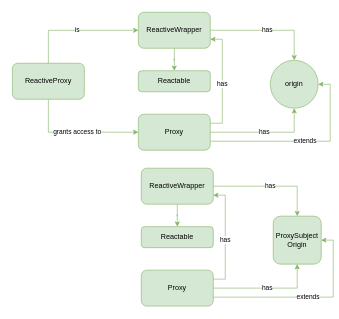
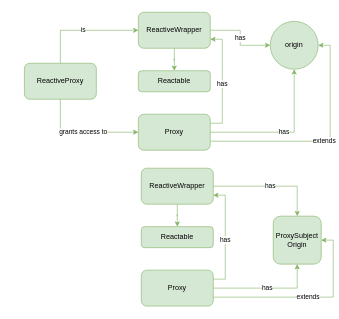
  <mxCell id="0" />
  <mxCell id="1" parent="0" />
- <mxCell id="2" value="origin" style="ellipse;whiteSpace=wrap;html=1;aspect=fixed;fillColor=#d5e8d4;strokeColor=#82b366;" vertex="1" parent="1"><mxGeometry x="450" y="100" width="80" height="80" as="geometry" /></mxCell>
+ <mxCell id="2" value="origin" style="ellipse;whiteSpace=wrap;html=1;aspect=fixed;fillColor=#d5e8d4;strokeColor=#82b366;" vertex="1" parent="1"><mxGeometry x="450" y="35" width="80" height="80" as="geometry" /></mxCell>
  <mxCell id="3" value="has" style="edgeStyle=orthogonalEdgeStyle;rounded=0;orthogonalLoop=1;jettySize=auto;html=1;exitX=1;exitY=0.5;exitDx=0;exitDy=0;fillColor=#d5e8d4;strokeColor=#82b366;" edge="1" parent="1" source="5" target="2"><mxGeometry relative="1" as="geometry" /></mxCell>
  <mxCell id="4" style="edgeStyle=orthogonalEdgeStyle;rounded=0;orthogonalLoop=1;jettySize=auto;html=1;exitX=0.5;exitY=1;exitDx=0;exitDy=0;fillColor=#d5e8d4;strokeColor=#82b366;" edge="1" parent="1" source="5" target="13"><mxGeometry relative="1" as="geometry" /></mxCell>
  <mxCell id="5" value="ReactiveWrapper" style="rounded=1;whiteSpace=wrap;html=1;fillColor=#d5e8d4;strokeColor=#82b366;" vertex="1" parent="1"><mxGeometry x="230" y="20" width="120" height="60" as="geometry" /></mxCell>
  <mxCell id="6" value="has" style="edgeStyle=orthogonalEdgeStyle;rounded=0;orthogonalLoop=1;jettySize=auto;html=1;exitX=1;exitY=0.5;exitDx=0;exitDy=0;fillColor=#d5e8d4;strokeColor=#82b366;" edge="1" parent="1" source="9" target="2"><mxGeometry relative="1" as="geometry" /></mxCell>
  <mxCell id="7" value="has" style="edgeStyle=orthogonalEdgeStyle;rounded=0;orthogonalLoop=1;jettySize=auto;html=1;exitX=1;exitY=0.25;exitDx=0;exitDy=0;entryX=1;entryY=0.75;entryDx=0;entryDy=0;fillColor=#d5e8d4;strokeColor=#82b366;" edge="1" parent="1" source="9" target="5"><mxGeometry x="-0.056" relative="1" as="geometry"><mxPoint as="offset" /></mxGeometry></mxCell>
  <mxCell id="8" value="extends" style="edgeStyle=orthogonalEdgeStyle;rounded=0;orthogonalLoop=1;jettySize=auto;html=1;exitX=1;exitY=0.75;exitDx=0;exitDy=0;entryX=1;entryY=0.5;entryDx=0;entryDy=0;fillColor=#d5e8d4;strokeColor=#82b366;" edge="1" parent="1" source="9" target="2"><mxGeometry relative="1" as="geometry" /></mxCell>
  <mxCell id="9" value="Proxy" style="rounded=1;whiteSpace=wrap;html=1;fillColor=#d5e8d4;strokeColor=#82b366;" vertex="1" parent="1"><mxGeometry x="230" y="190" width="120" height="60" as="geometry" /></mxCell>
  <mxCell id="10" value="grants access to" style="edgeStyle=orthogonalEdgeStyle;rounded=0;orthogonalLoop=1;jettySize=auto;html=1;exitX=0.5;exitY=1;exitDx=0;exitDy=0;entryX=0;entryY=0.5;entryDx=0;entryDy=0;fillColor=#d5e8d4;strokeColor=#82b366;" edge="1" parent="1" source="12" target="9"><mxGeometry relative="1" as="geometry" /></mxCell>
  <mxCell id="11" value="is" style="edgeStyle=orthogonalEdgeStyle;rounded=0;orthogonalLoop=1;jettySize=auto;html=1;exitX=0.5;exitY=0;exitDx=0;exitDy=0;entryX=0;entryY=0.5;entryDx=0;entryDy=0;fillColor=#d5e8d4;strokeColor=#82b366;" edge="1" parent="1" source="12" target="5"><mxGeometry relative="1" as="geometry" /></mxCell>
- <mxCell id="12" value="ReactiveProxy" style="rounded=1;whiteSpace=wrap;html=1;fillColor=#d5e8d4;strokeColor=#82b366;" vertex="1" parent="1"><mxGeometry x="20" y="105" width="120" height="60" as="geometry" /></mxCell>
+ <mxCell id="12" value="ReactiveProxy" style="rounded=1;whiteSpace=wrap;html=1;fillColor=#d5e8d4;strokeColor=#82b366;" vertex="1" parent="1"><mxGeometry x="40" y="105" width="120" height="60" as="geometry" /></mxCell>
  <mxCell id="13" value="Reactable" style="rounded=1;whiteSpace=wrap;html=1;fillColor=#d5e8d4;strokeColor=#82b366;" vertex="1" parent="1"><mxGeometry x="230" y="117.5" width="120" height="35" as="geometry" /></mxCell>
  <mxCell id="14" value="ProxySubject&lt;br&gt;Origin" style="whiteSpace=wrap;html=1;aspect=fixed;fillColor=#d5e8d4;strokeColor=#82b366;rounded=1;" vertex="1" parent="1"><mxGeometry x="455" y="360" width="80" height="80" as="geometry" /></mxCell>
  <mxCell id="15" value="has" style="edgeStyle=orthogonalEdgeStyle;rounded=0;orthogonalLoop=1;jettySize=auto;html=1;exitX=1;exitY=0.5;exitDx=0;exitDy=0;fillColor=#d5e8d4;strokeColor=#82b366;" edge="1" source="17" target="14" parent="1"><mxGeometry relative="1" as="geometry" /></mxCell>
  <mxCell id="16" style="edgeStyle=orthogonalEdgeStyle;rounded=0;orthogonalLoop=1;jettySize=auto;html=1;exitX=0.5;exitY=1;exitDx=0;exitDy=0;fillColor=#d5e8d4;strokeColor=#82b366;" edge="1" source="17" target="22" parent="1"><mxGeometry relative="1" as="geometry" /></mxCell>
  <mxCell id="17" value="ReactiveWrapper" style="rounded=1;whiteSpace=wrap;html=1;fillColor=#d5e8d4;strokeColor=#82b366;" vertex="1" parent="1"><mxGeometry x="235" y="280" width="120" height="60" as="geometry" /></mxCell>
  <mxCell id="18" value="has" style="edgeStyle=orthogonalEdgeStyle;rounded=0;orthogonalLoop=1;jettySize=auto;html=1;exitX=1;exitY=0.5;exitDx=0;exitDy=0;fillColor=#d5e8d4;strokeColor=#82b366;" edge="1" source="21" target="14" parent="1"><mxGeometry relative="1" as="geometry" /></mxCell>
  <mxCell id="19" value="has" style="edgeStyle=orthogonalEdgeStyle;rounded=0;orthogonalLoop=1;jettySize=auto;html=1;exitX=1;exitY=0.25;exitDx=0;exitDy=0;entryX=1;entryY=0.75;entryDx=0;entryDy=0;fillColor=#d5e8d4;strokeColor=#82b366;" edge="1" source="21" target="17" parent="1"><mxGeometry x="-0.056" relative="1" as="geometry"><mxPoint as="offset" /></mxGeometry></mxCell>
  <mxCell id="20" value="extends" style="edgeStyle=orthogonalEdgeStyle;rounded=0;orthogonalLoop=1;jettySize=auto;html=1;exitX=1;exitY=0.75;exitDx=0;exitDy=0;entryX=1;entryY=0.5;entryDx=0;entryDy=0;fillColor=#d5e8d4;strokeColor=#82b366;" edge="1" source="21" target="14" parent="1"><mxGeometry relative="1" as="geometry" /></mxCell>
  <mxCell id="21" value="Proxy" style="rounded=1;whiteSpace=wrap;html=1;fillColor=#d5e8d4;strokeColor=#82b366;" vertex="1" parent="1"><mxGeometry x="235" y="450" width="120" height="60" as="geometry" /></mxCell>
  <mxCell id="22" value="Reactable" style="rounded=1;whiteSpace=wrap;html=1;fillColor=#d5e8d4;strokeColor=#82b366;" vertex="1" parent="1"><mxGeometry x="235" y="377.5" width="120" height="35" as="geometry" /></mxCell>
